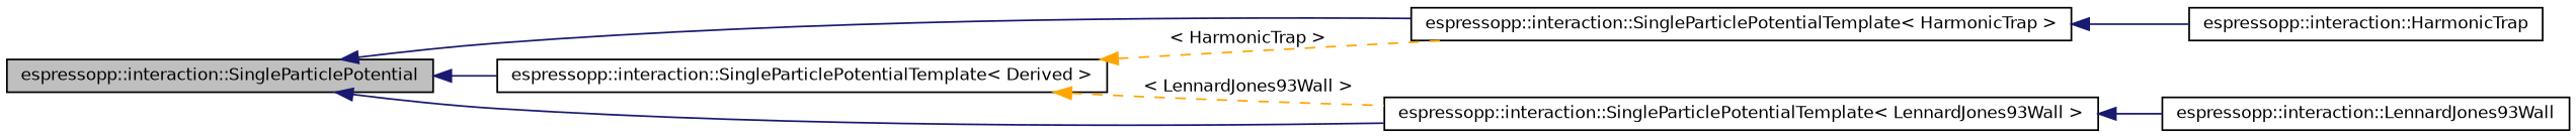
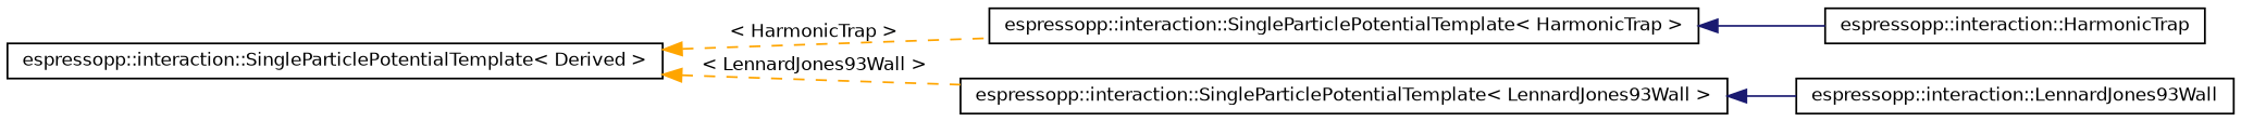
  digraph {
    rankdir=LR
    node [color=black fillcolor=white fontname=Helvetica fontsize=10 shape=record style=filled]
    edge [color=midnightblue dir=back fontname=Helvetica fontsize=10 labelfontname=Helvetica labelfontsize=10 style=solid]
-   n1 [fillcolor=grey75 fontcolor=black height=0.2 label="espressopp::interaction::SingleParticlePotential" width=0.4]
    n2 [height=0.2 label="espressopp::interaction::SingleParticlePotentialTemplate\< Derived \>" width=0.4]
    n3 [height=0.2 label="espressopp::interaction::SingleParticlePotentialTemplate\< HarmonicTrap \>" width=0.4]
    n4 [height=0.2 label="espressopp::interaction::SingleParticlePotentialTemplate\< LennardJones93Wall \>" width=0.4]
    n5 [height=0.2 label="espressopp::interaction::HarmonicTrap" width=0.4]
    n6 [height=0.2 label="espressopp::interaction::LennardJones93Wall" width=0.4]
-   n1 -> n2
-   n1 -> n3
-   n1 -> n4
    n2 -> n3 [color=orange label=" \< HarmonicTrap \>" style=dashed]
    n2 -> n4 [color=orange label=" \< LennardJones93Wall \>" style=dashed]
    n3 -> n5
    n4 -> n6
  }
